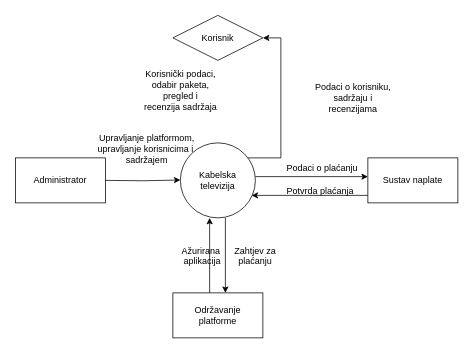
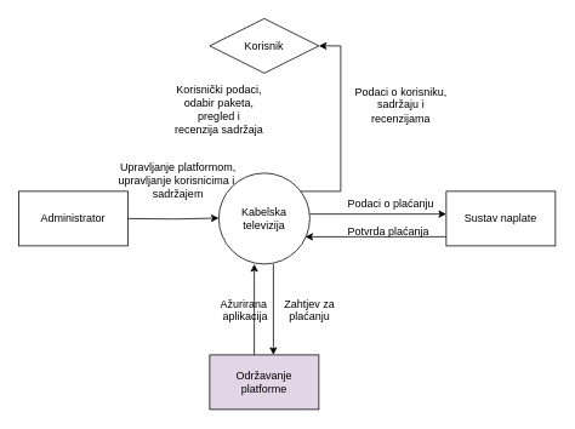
  <mxCell id="0" />
  <mxCell id="1" parent="0" />
  <mxCell id="2" value="Kabelska televizija" style="ellipse;whiteSpace=wrap;html=1;aspect=fixed;" parent="1" vertex="1"><mxGeometry x="240" y="190" width="100" height="100" as="geometry" /></mxCell>
  <mxCell id="3" value="Korisnik" style="rhombus;whiteSpace=wrap;html=1;" parent="1" vertex="1"><mxGeometry x="230" y="20" width="120" height="60" as="geometry" /></mxCell>
  <mxCell id="4" value="Korisnički podaci,&lt;br&gt;odabir paketa,&lt;br&gt;pregled i &lt;br&gt;recenzija sadržaja" style="text;html=1;align=center;verticalAlign=middle;resizable=0;points=[];autosize=1;strokeColor=none;fillColor=none;" parent="1" vertex="1"><mxGeometry x="180" y="85" width="120" height="70" as="geometry" /></mxCell>
  <mxCell id="5" value="" style="edgeStyle=orthogonalEdgeStyle;rounded=0;orthogonalLoop=1;jettySize=auto;html=1;entryX=1;entryY=0.5;entryDx=0;entryDy=0;" parent="1" target="3" edge="1"><mxGeometry relative="1" as="geometry"><mxPoint x="330" y="210" as="sourcePoint" /><mxPoint x="344" y="30" as="targetPoint" /><Array as="points"><mxPoint x="374" y="210" /><mxPoint x="374" y="50" /></Array></mxGeometry></mxCell>
- <mxCell id="6" value="Podaci o korisniku,&lt;br&gt;sadržaju i &lt;br&gt;recenzijama" style="text;html=1;align=center;verticalAlign=middle;resizable=0;points=[];autosize=1;strokeColor=none;fillColor=none;" parent="1" vertex="1"><mxGeometry x="410" y="100" width="120" height="60" as="geometry" /></mxCell>
+ <mxCell id="6" value="Podaci o korisniku,&lt;br&gt;sadržaju i &lt;br&gt;recenzijama" style="text;html=1;align=center;verticalAlign=middle;resizable=0;points=[];autosize=1;strokeColor=none;fillColor=none;" parent="1" vertex="1"><mxGeometry x="380" y="85" width="120" height="60" as="geometry" /></mxCell>
  <mxCell id="7" value="Administrator" style="rounded=0;whiteSpace=wrap;html=1;" parent="1" vertex="1"><mxGeometry x="20" y="210" width="120" height="60" as="geometry" /></mxCell>
  <mxCell id="8" value="" style="edgeStyle=orthogonalEdgeStyle;rounded=0;orthogonalLoop=1;jettySize=auto;html=1;" parent="1" edge="1"><mxGeometry relative="1" as="geometry"><mxPoint x="140" y="240" as="sourcePoint" /><mxPoint x="240" y="239.5" as="targetPoint" /></mxGeometry></mxCell>
  <mxCell id="9" value="Upravljanje platformom,&lt;br&gt;upravljanje korisnicima i&amp;nbsp;&lt;br&gt;sadržajem&lt;br&gt;&amp;nbsp;" style="text;html=1;align=center;verticalAlign=middle;resizable=0;points=[];autosize=1;strokeColor=none;fillColor=none;" parent="1" vertex="1"><mxGeometry x="120" y="170" width="150" height="70" as="geometry" /></mxCell>
- <mxCell id="10" value="Održavanje &lt;br&gt;platforme" style="rounded=0;whiteSpace=wrap;html=1;" parent="1" vertex="1"><mxGeometry x="230" y="390" width="120" height="60" as="geometry" /></mxCell>
+ <mxCell id="10" value="Održavanje &lt;br&gt;platforme" style="rounded=0;whiteSpace=wrap;html=1;fillColor=#e1d5e7;" parent="1" vertex="1"><mxGeometry x="230" y="390" width="120" height="60" as="geometry" /></mxCell>
  <mxCell id="11" value="" style="edgeStyle=orthogonalEdgeStyle;rounded=0;orthogonalLoop=1;jettySize=auto;html=1;" parent="1" edge="1"><mxGeometry relative="1" as="geometry"><mxPoint x="300" y="290" as="sourcePoint" /><mxPoint x="300" y="390" as="targetPoint" /></mxGeometry></mxCell>
  <mxCell id="12" value="" style="edgeStyle=orthogonalEdgeStyle;rounded=0;orthogonalLoop=1;jettySize=auto;html=1;" parent="1" edge="1"><mxGeometry relative="1" as="geometry"><mxPoint x="279" y="390" as="sourcePoint" /><mxPoint x="279" y="290" as="targetPoint" /></mxGeometry></mxCell>
  <mxCell id="13" value="&lt;div style=&quot;text-align: center;&quot;&gt;&lt;span style=&quot;background-color: initial;&quot;&gt;Ažurirana&amp;nbsp;&lt;/span&gt;&lt;/div&gt;&lt;div style=&quot;text-align: center;&quot;&gt;&lt;span style=&quot;background-color: initial;&quot;&gt;aplikacija&lt;/span&gt;&lt;/div&gt;" style="text;whiteSpace=wrap;html=1;" parent="1" vertex="1"><mxGeometry x="240" y="320" width="60" height="40" as="geometry" /></mxCell>
  <mxCell id="14" value="&lt;div style=&quot;text-align: center;&quot;&gt;Zahtjev za plaćanju&lt;/div&gt;" style="text;whiteSpace=wrap;html=1;" parent="1" vertex="1"><mxGeometry x="309" y="320" width="60" height="40" as="geometry" /></mxCell>
  <mxCell id="15" value="Sustav naplate" style="rounded=0;whiteSpace=wrap;html=1;" parent="1" vertex="1"><mxGeometry x="490" y="210" width="120" height="60" as="geometry" /></mxCell>
  <mxCell id="16" value="" style="edgeStyle=orthogonalEdgeStyle;rounded=0;orthogonalLoop=1;jettySize=auto;html=1;exitX=1;exitY=0.5;exitDx=0;exitDy=0;" parent="1" edge="1"><mxGeometry relative="1" as="geometry"><mxPoint x="340" y="235" as="sourcePoint" /><mxPoint x="490" y="235" as="targetPoint" /></mxGeometry></mxCell>
  <mxCell id="17" value="&lt;div style=&quot;text-align: center;&quot;&gt;Podaci o plaćanju&lt;/div&gt;" style="text;whiteSpace=wrap;html=1;" parent="1" vertex="1"><mxGeometry x="380" y="210" width="100" height="20" as="geometry" /></mxCell>
  <mxCell id="18" value="" style="edgeStyle=orthogonalEdgeStyle;rounded=0;orthogonalLoop=1;jettySize=auto;html=1;" parent="1" edge="1"><mxGeometry relative="1" as="geometry"><mxPoint x="490" y="260" as="sourcePoint" /><mxPoint x="335" y="260" as="targetPoint" /></mxGeometry></mxCell>
  <mxCell id="19" value="&lt;div style=&quot;text-align: center;&quot;&gt;Potvrda plaćanja&lt;/div&gt;" style="text;whiteSpace=wrap;html=1;" parent="1" vertex="1"><mxGeometry x="380" y="240" width="100" height="20" as="geometry" /></mxCell>
